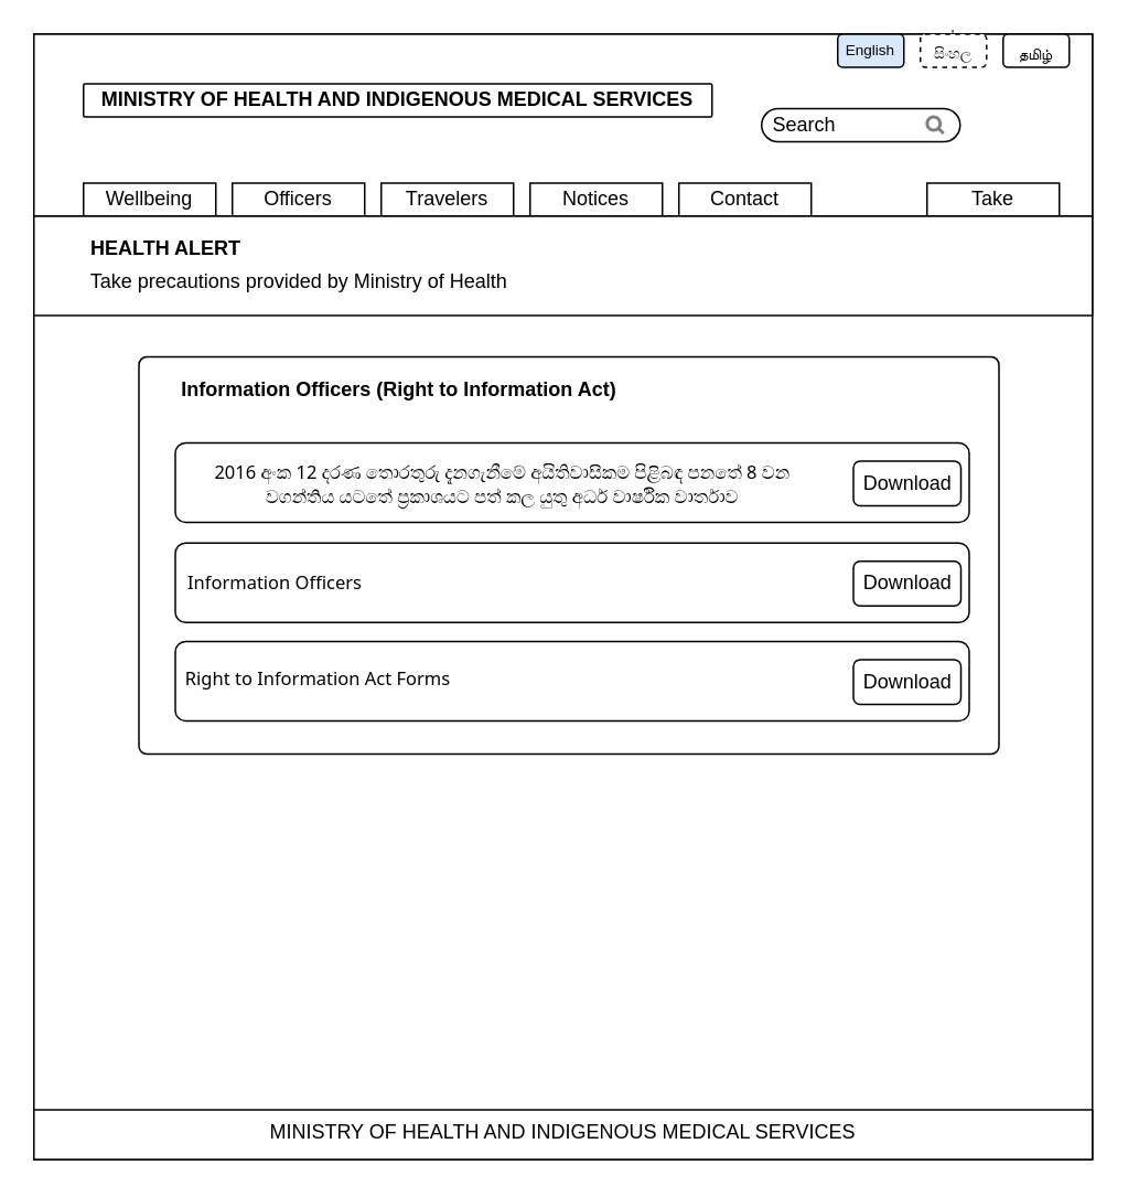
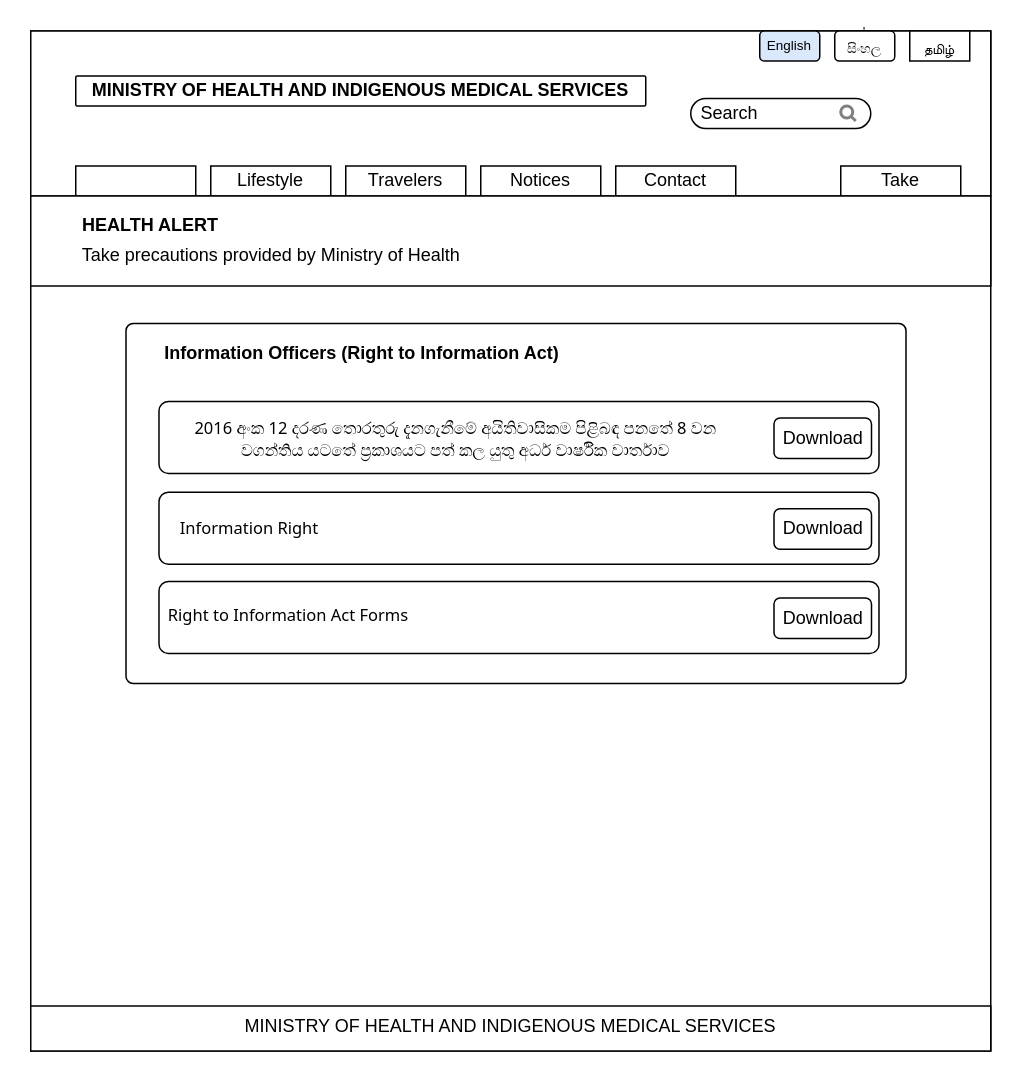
  <mxCell id="0" />
  <mxCell id="1" parent="0" />
  <mxCell id="2" value="" style="rounded=0;whiteSpace=wrap;html=1;strokeColor=#000000;fontColor=#000000;" vertex="1" parent="1"><mxGeometry x="20" y="20" width="640" height="680" as="geometry" /></mxCell>
  <mxCell id="3" value="" style="rounded=0;whiteSpace=wrap;html=1;" vertex="1" parent="1"><mxGeometry x="20" y="20" width="640" height="110" as="geometry" /></mxCell>
  <mxCell id="4" value="" style="rounded=1;whiteSpace=wrap;html=1;arcSize=5;" vertex="1" parent="1"><mxGeometry x="50" y="50" width="380" height="20" as="geometry" /></mxCell>
  <mxCell id="5" value="&lt;b&gt;MINISTRY OF HEALTH AND INDIGENOUS MEDICAL SERVICES&lt;/b&gt;" style="text;html=1;strokeColor=none;fillColor=none;align=center;verticalAlign=middle;whiteSpace=wrap;rounded=0;" vertex="1" parent="1"><mxGeometry x="50" y="50" width="380" height="20" as="geometry" /></mxCell>
  <mxCell id="6" value="" style="rounded=0;whiteSpace=wrap;html=1;" vertex="1" parent="1"><mxGeometry x="50" y="110" width="80" height="20" as="geometry" /></mxCell>
- <mxCell id="7" value="Wellbeing" style="text;html=1;strokeColor=none;fillColor=none;align=center;verticalAlign=middle;whiteSpace=wrap;rounded=0;" vertex="1" parent="1"><mxGeometry x="70" y="110" width="40" height="20" as="geometry" /></mxCell>
  <mxCell id="8" value="" style="rounded=0;whiteSpace=wrap;html=1;" vertex="1" parent="1"><mxGeometry x="140" y="110" width="80" height="20" as="geometry" /></mxCell>
- <mxCell id="9" value="Officers" style="text;html=1;strokeColor=none;fillColor=none;align=center;verticalAlign=middle;whiteSpace=wrap;rounded=0;" vertex="1" parent="1"><mxGeometry x="160" y="110" width="40" height="20" as="geometry" /></mxCell>
+ <mxCell id="9" value="Lifestyle" style="text;html=1;strokeColor=none;fillColor=none;align=center;verticalAlign=middle;whiteSpace=wrap;rounded=0;" vertex="1" parent="1"><mxGeometry x="160" y="110" width="40" height="20" as="geometry" /></mxCell>
  <mxCell id="10" value="" style="rounded=0;whiteSpace=wrap;html=1;" vertex="1" parent="1"><mxGeometry x="230" y="110" width="80" height="20" as="geometry" /></mxCell>
  <mxCell id="11" value="Travelers" style="text;html=1;strokeColor=none;fillColor=none;align=center;verticalAlign=middle;whiteSpace=wrap;rounded=0;" vertex="1" parent="1"><mxGeometry x="250" y="110" width="40" height="20" as="geometry" /></mxCell>
  <mxCell id="12" value="" style="rounded=0;whiteSpace=wrap;html=1;" vertex="1" parent="1"><mxGeometry x="320" y="110" width="80" height="20" as="geometry" /></mxCell>
  <mxCell id="13" value="Notices" style="text;html=1;strokeColor=none;fillColor=none;align=center;verticalAlign=middle;whiteSpace=wrap;rounded=0;" vertex="1" parent="1"><mxGeometry x="340" y="110" width="40" height="20" as="geometry" /></mxCell>
  <mxCell id="14" value="" style="rounded=0;whiteSpace=wrap;html=1;" vertex="1" parent="1"><mxGeometry x="410" y="110" width="80" height="20" as="geometry" /></mxCell>
  <mxCell id="15" value="Contact" style="text;html=1;strokeColor=none;fillColor=none;align=center;verticalAlign=middle;whiteSpace=wrap;rounded=0;" vertex="1" parent="1"><mxGeometry x="430" y="110" width="40" height="20" as="geometry" /></mxCell>
  <mxCell id="16" value="" style="rounded=0;whiteSpace=wrap;html=1;" vertex="1" parent="1"><mxGeometry x="560" y="110" width="80" height="20" as="geometry" /></mxCell>
  <mxCell id="17" value="Take" style="text;html=1;strokeColor=none;fillColor=none;align=center;verticalAlign=middle;whiteSpace=wrap;rounded=0;" vertex="1" parent="1"><mxGeometry x="580" y="110" width="40" height="20" as="geometry" /></mxCell>
  <mxCell id="18" value="" style="rounded=1;whiteSpace=wrap;html=1;arcSize=50;" vertex="1" parent="1"><mxGeometry x="460" y="65" width="120" height="20" as="geometry" /></mxCell>
  <mxCell id="19" value="" style="html=1;verticalLabelPosition=bottom;align=center;labelBackgroundColor=#ffffff;verticalAlign=top;strokeWidth=2;strokeColor=#808080;shadow=0;dashed=0;shape=mxgraph.ios7.icons.looking_glass;glass=0;comic=0;" vertex="1" parent="1"><mxGeometry x="560" y="70" width="10" height="10" as="geometry" /></mxCell>
  <mxCell id="20" value="Search" style="text;html=1;strokeColor=none;fillColor=none;align=center;verticalAlign=middle;whiteSpace=wrap;rounded=0;shadow=0;glass=0;comic=0;" vertex="1" parent="1"><mxGeometry x="466" y="65" width="40" height="20" as="geometry" /></mxCell>
  <mxCell id="21" value="English" style="rounded=1;whiteSpace=wrap;html=1;shadow=0;glass=0;comic=0;strokeColor=#000000;fontSize=9;fontColor=#000000;fillColor=#dae8fc;" vertex="1" parent="1"><mxGeometry x="506" y="20" width="40" height="20" as="geometry" /></mxCell>
- <mxCell id="22" value="'&lt;br style=&quot;white-space: normal; font-size: 9px;&quot;&gt;&lt;span style=&quot;font-family: arial, sans-serif; text-align: left; white-space: pre-wrap; font-size: 9px;&quot;&gt;සිංහල&lt;/span&gt;" style="rounded=1;whiteSpace=wrap;html=1;shadow=0;glass=0;comic=0;strokeColor=#000000;perimeterSpacing=0;strokeWidth=1;verticalAlign=bottom;fontSize=9;fontColor=#000000;dashed=1;" vertex="1" parent="1"><mxGeometry x="556" y="20" width="40" height="20" as="geometry" /></mxCell>
- <mxCell id="23" value="&lt;br style=&quot;font-size: 9px;&quot;&gt;&lt;span style=&quot;font-family: arial, sans-serif; text-align: left; white-space: pre-wrap; font-size: 9px;&quot;&gt;தமிழ்&lt;/span&gt;" style="rounded=1;whiteSpace=wrap;html=1;shadow=0;glass=0;comic=0;strokeColor=#000000;perimeterSpacing=0;strokeWidth=1;verticalAlign=bottom;fontSize=9;spacing=1;fontColor=#000000;" vertex="1" parent="1"><mxGeometry x="606" y="20" width="40" height="20" as="geometry" /></mxCell>
+ <mxCell id="22" value="'&lt;br style=&quot;white-space: normal; font-size: 9px;&quot;&gt;&lt;span style=&quot;font-family: arial, sans-serif; text-align: left; white-space: pre-wrap; font-size: 9px;&quot;&gt;සිංහල&lt;/span&gt;" style="rounded=1;whiteSpace=wrap;html=1;shadow=0;glass=0;comic=0;strokeColor=#000000;perimeterSpacing=0;strokeWidth=1;verticalAlign=bottom;fontSize=9;fontColor=#000000;" vertex="1" parent="1"><mxGeometry x="556" y="20" width="40" height="20" as="geometry" /></mxCell>
+ <mxCell id="23" value="&lt;br style=&quot;font-size: 9px;&quot;&gt;&lt;span style=&quot;font-family: arial, sans-serif; text-align: left; white-space: pre-wrap; font-size: 9px;&quot;&gt;தமிழ்&lt;/span&gt;" style="whiteSpace=wrap;html=1;shadow=0;glass=0;comic=0;strokeColor=#000000;perimeterSpacing=0;strokeWidth=1;verticalAlign=bottom;fontSize=9;spacing=1;fontColor=#000000;rounded=0;" vertex="1" parent="1"><mxGeometry x="606" y="20" width="40" height="20" as="geometry" /></mxCell>
  <mxCell id="24" value="" style="rounded=0;whiteSpace=wrap;html=1;strokeColor=#000000;fontColor=#000000;" vertex="1" parent="1"><mxGeometry x="20" y="670" width="640" height="30" as="geometry" /></mxCell>
  <mxCell id="25" value="&lt;div&gt;MINISTRY OF HEALTH AND INDIGENOUS MEDICAL SERVICES&lt;/div&gt;&lt;div&gt;&lt;br&gt;&lt;/div&gt;" style="text;html=1;strokeColor=none;fillColor=none;align=center;verticalAlign=middle;whiteSpace=wrap;rounded=0;fontColor=#000000;" vertex="1" parent="1"><mxGeometry x="145" y="681" width="390" height="20" as="geometry" /></mxCell>
  <mxCell id="26" value="" style="rounded=1;whiteSpace=wrap;html=1;strokeColor=#000000;fontColor=#000000;arcSize=2;" vertex="1" parent="1"><mxGeometry x="83.5" y="215" width="520" height="240" as="geometry" /></mxCell>
  <mxCell id="27" value="&lt;b&gt;Information Officers (Right to Information Act)&lt;/b&gt;" style="text;html=1;strokeColor=none;fillColor=none;align=center;verticalAlign=middle;whiteSpace=wrap;rounded=0;fontColor=#000000;" vertex="1" parent="1"><mxGeometry x="70.5" y="225" width="340" height="20" as="geometry" /></mxCell>
  <mxCell id="28" value="" style="rounded=0;whiteSpace=wrap;html=1;strokeColor=#000000;fontColor=#000000;" vertex="1" parent="1"><mxGeometry x="20" y="130" width="640" height="60" as="geometry" /></mxCell>
  <mxCell id="29" value="&lt;b&gt;HEALTH ALERT&lt;/b&gt;" style="text;html=1;strokeColor=none;fillColor=none;align=center;verticalAlign=middle;whiteSpace=wrap;rounded=0;fontColor=#000000;" vertex="1" parent="1"><mxGeometry x="40" y="140" width="120" height="20" as="geometry" /></mxCell>
  <mxCell id="30" value="Take precautions provided by Ministry of Health" style="text;html=1;strokeColor=none;fillColor=none;align=center;verticalAlign=middle;whiteSpace=wrap;rounded=0;fontColor=#000000;" vertex="1" parent="1"><mxGeometry x="34.5" y="160" width="291" height="20" as="geometry" /></mxCell>
  <mxCell id="31" value="" style="rounded=1;whiteSpace=wrap;html=1;strokeColor=#000000;fontColor=#000000;arcSize=13;" vertex="1" parent="1"><mxGeometry x="105.5" y="267" width="480" height="48" as="geometry" /></mxCell>
  <mxCell id="32" value="Download" style="rounded=1;whiteSpace=wrap;html=1;strokeColor=#000000;fontColor=#000000;" vertex="1" parent="1"><mxGeometry x="515.5" y="278" width="65" height="27" as="geometry" /></mxCell>
  <mxCell id="33" value="&lt;span style=&quot;font-family: &amp;#34;noto sans&amp;#34; , sans-serif ; font-size: 11px&quot;&gt;2016 අංක 12 දරණ ‍තොරතුරු දැනගැනී‍මේ අයිතිවාසිකම පිළිබඳ පන‍තේ 8 වන වගන්තිය යට‍තේ ප්‍රකාශයට පත් කල යුතු අර්ධ වාර්ෂික වාර්තාව&lt;/span&gt;" style="text;html=1;strokeColor=none;fillColor=none;align=center;verticalAlign=middle;whiteSpace=wrap;rounded=0;fontColor=#000000;" vertex="1" parent="1"><mxGeometry x="115.5" y="281.5" width="375" height="20" as="geometry" /></mxCell>
  <mxCell id="34" value="" style="rounded=1;whiteSpace=wrap;html=1;strokeColor=#000000;fontColor=#000000;arcSize=13;" vertex="1" parent="1"><mxGeometry x="105.5" y="327.5" width="480" height="48" as="geometry" /></mxCell>
  <mxCell id="35" value="Download" style="rounded=1;whiteSpace=wrap;html=1;strokeColor=#000000;fontColor=#000000;" vertex="1" parent="1"><mxGeometry x="515.5" y="338.5" width="65" height="27" as="geometry" /></mxCell>
- <mxCell id="36" value="&lt;span style=&quot;font-family: &amp;#34;noto sans&amp;#34; , sans-serif ; font-size: 11px&quot;&gt;Information Officers&lt;/span&gt;" style="text;html=1;strokeColor=none;fillColor=none;align=center;verticalAlign=middle;whiteSpace=wrap;rounded=0;fontColor=#000000;" vertex="1" parent="1"><mxGeometry x="70.5" y="342" width="190" height="20" as="geometry" /></mxCell>
+ <mxCell id="36" value="&lt;span style=&quot;font-family: &amp;#34;noto sans&amp;#34; , sans-serif ; font-size: 11px&quot;&gt;Information Right&lt;/span&gt;" style="text;html=1;strokeColor=none;fillColor=none;align=center;verticalAlign=middle;whiteSpace=wrap;rounded=0;fontColor=#000000;" vertex="1" parent="1"><mxGeometry x="70.5" y="342" width="190" height="20" as="geometry" /></mxCell>
  <mxCell id="37" value="" style="rounded=1;whiteSpace=wrap;html=1;strokeColor=#000000;fontColor=#000000;arcSize=13;" vertex="1" parent="1"><mxGeometry x="105.5" y="387" width="480" height="48" as="geometry" /></mxCell>
  <mxCell id="38" value="Download" style="rounded=1;whiteSpace=wrap;html=1;strokeColor=#000000;fontColor=#000000;" vertex="1" parent="1"><mxGeometry x="515.5" y="398" width="65" height="27" as="geometry" /></mxCell>
  <mxCell id="39" value="&lt;span style=&quot;font-family: &amp;#34;noto sans&amp;#34; , sans-serif ; font-size: 11px&quot;&gt;Right to Information Act Forms&lt;/span&gt;" style="text;html=1;strokeColor=none;fillColor=none;align=center;verticalAlign=middle;whiteSpace=wrap;rounded=0;fontColor=#000000;" vertex="1" parent="1"><mxGeometry x="96.5" y="400" width="190" height="20" as="geometry" /></mxCell>
